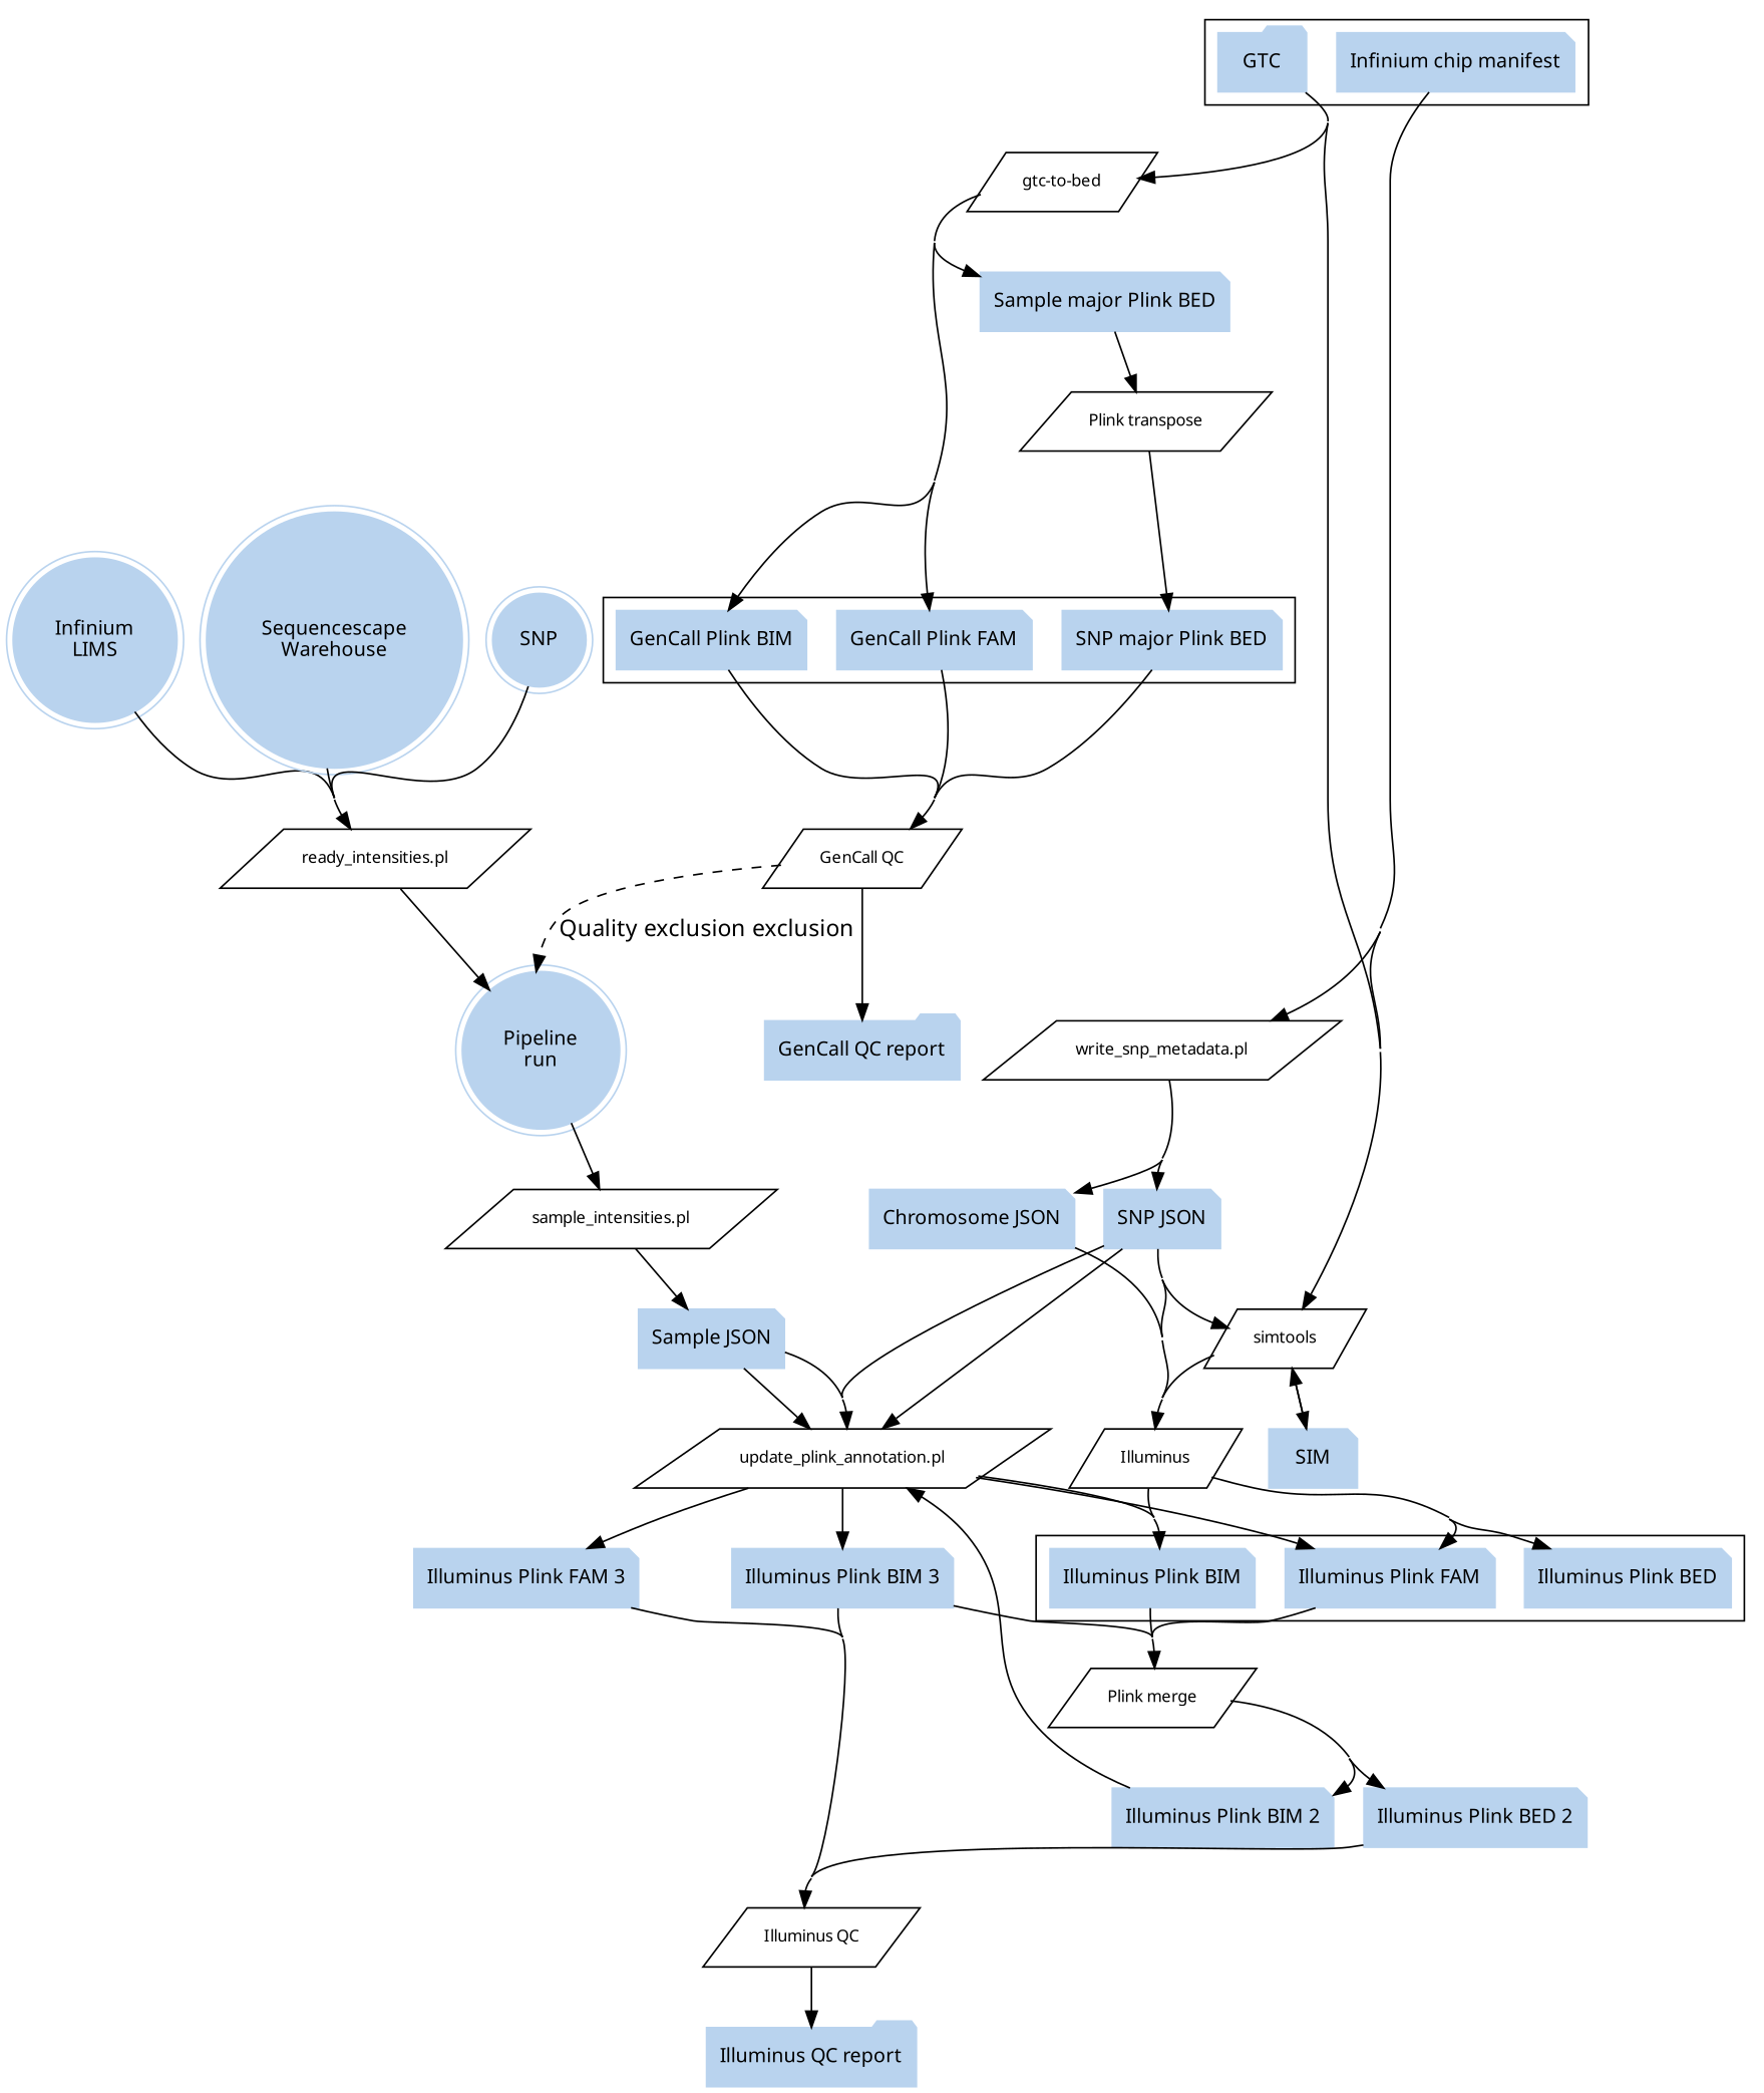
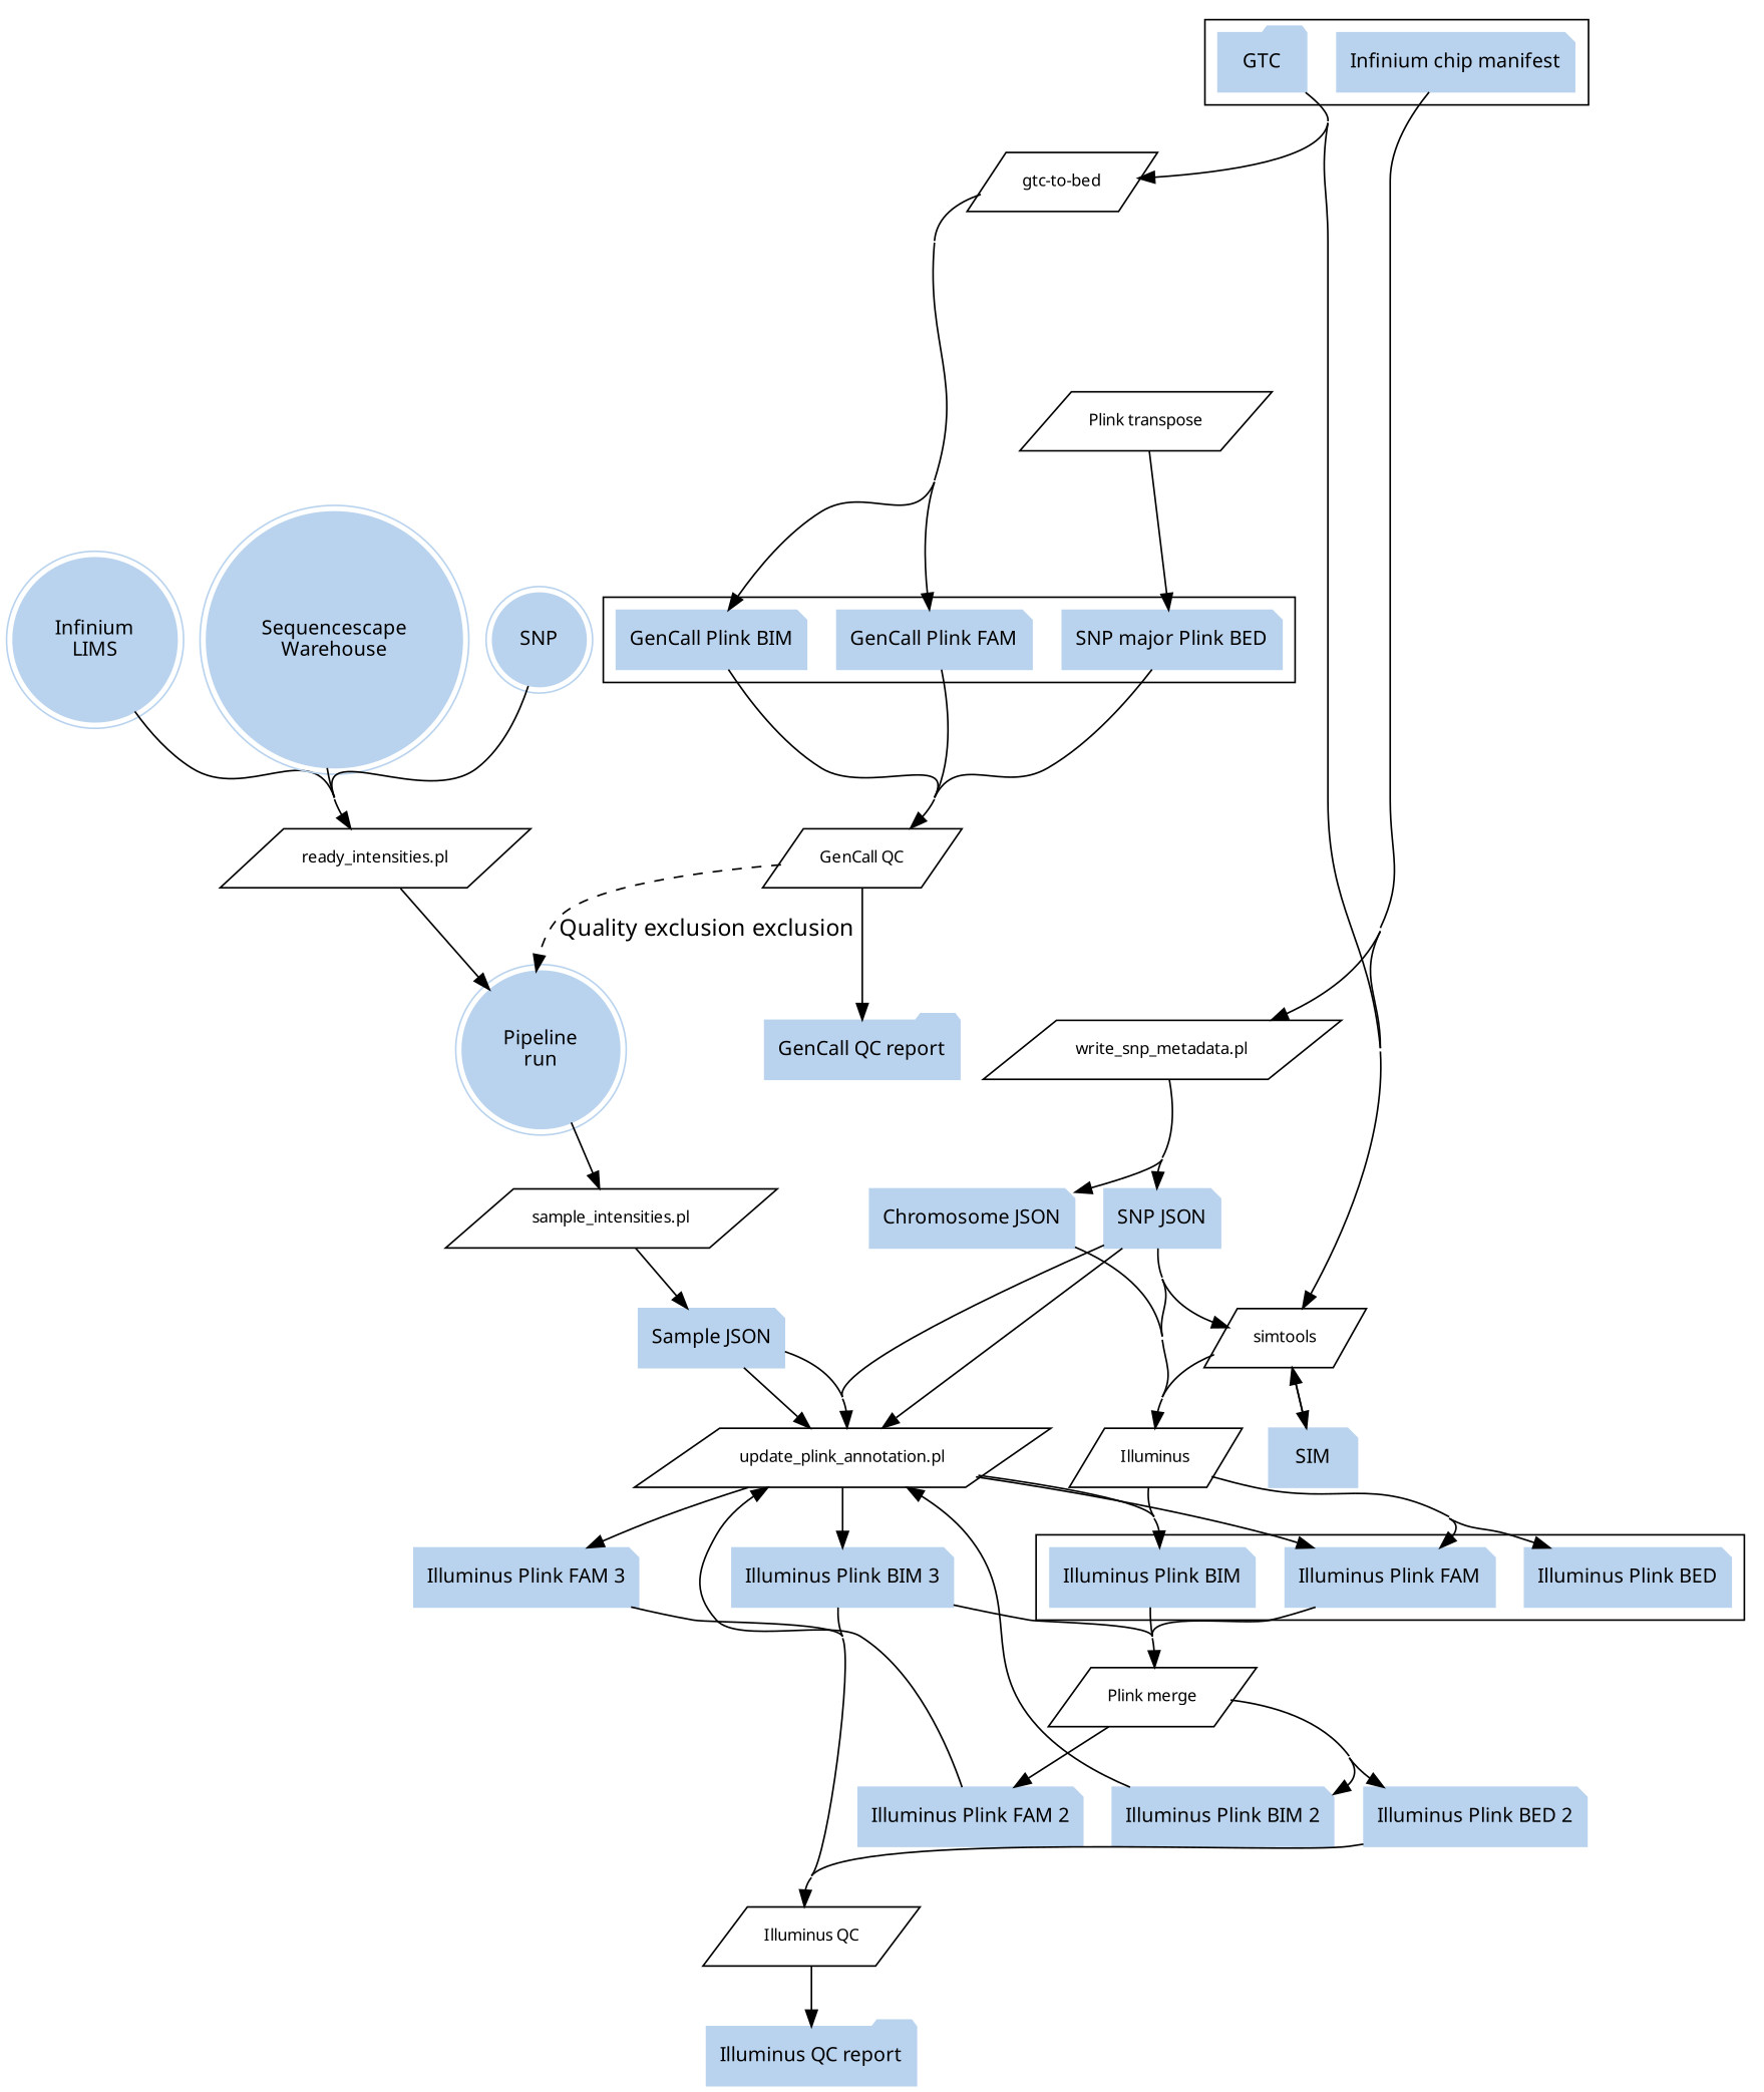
  digraph {
    concentrate=true
    node [color=slategray2 fontname="Sans-serif" fontsize=12.0 shape=note style=filled]
    edge [fontname="Sans-serif"]
    "Infinium chip manifest"
    GTC [shape=folder]
    "SNP major Plink BED"
    "GenCall Plink BIM"
    "GenCall Plink FAM"
    "Illuminus Plink BED"
    "Illuminus Plink BIM"
    "Illuminus Plink FAM"
    "write_snp_metadata.pl" [fontsize=10.0 shape=parallelogram color="" style=""]
    simtools [fontsize=10.0 shape=parallelogram color="" style=""]
    "gtc-to-bed" [fontsize=10.0 shape=parallelogram color="" style=""]
    "GenCall QC" [fontsize=10.0 shape=parallelogram color="" style=""]
    "Plink merge" [fontsize=10.0 shape=parallelogram color="" style=""]
    "sample_intensities.pl" [fontsize=10.0 shape=parallelogram color="" style=""]
    "Sample JSON"
    "update_plink_annotation.pl" [fontsize=10.0 shape=parallelogram color="" style=""]
    n17 [fontsize=10.0 label="ready_intensities.pl" shape=parallelogram color="" style=""]
    "Pipeline\nrun" [shape=doublecircle]
    "SNP JSON"
    "Chromosome JSON"
    Illuminus [fontsize=10.0 shape=parallelogram color="" style=""]
-   "Sample major Plink BED"
    "Plink transpose" [fontsize=10.0 shape=parallelogram color="" style=""]
    SIM
    "Illuminus Plink BIM 3"
    "Illuminus Plink FAM 3"
    "Illuminus QC" [fontsize=10.0 shape=parallelogram color="" style=""]
    "GenCall QC report" [shape=folder]
    "Illuminus QC report" [shape=folder]
    "Illuminus Plink BED 2"
    "Illuminus Plink BIM 2"
+   "Illuminus Plink FAM 2"
    "Infinium\nLIMS" [shape=doublecircle]
    "Sequencescape\nWarehouse" [shape=doublecircle]
    SNP [shape=doublecircle]
    subgraph cluster_1 {
      "Infinium chip manifest"
      GTC
    }
    subgraph cluster_2 {
      "SNP major Plink BED"
      "GenCall Plink BIM"
      "GenCall Plink FAM"
    }
    subgraph cluster_3 {
      "Illuminus Plink BED"
      "Illuminus Plink BIM"
      "Illuminus Plink FAM"
    }
    "Infinium chip manifest" -> "write_snp_metadata.pl"
    "Infinium chip manifest" -> simtools
    GTC -> simtools
    GTC -> "gtc-to-bed"
    "SNP major Plink BED" -> "GenCall QC"
    "GenCall Plink BIM" -> "GenCall QC"
    "GenCall Plink FAM" -> "GenCall QC"
    "Illuminus Plink BIM" -> "Plink merge"
    "Illuminus Plink FAM" -> "Plink merge"
    "write_snp_metadata.pl" -> "SNP JSON"
    "write_snp_metadata.pl" -> "Chromosome JSON"
    simtools -> Illuminus
    simtools -> SIM
    "gtc-to-bed" -> "GenCall Plink BIM"
    "gtc-to-bed" -> "GenCall Plink FAM"
-   "gtc-to-bed" -> "Sample major Plink BED"
    "GenCall QC" -> "Pipeline\nrun" [label="Quality exclusion exclusion" style=dashed]
    "GenCall QC" -> "GenCall QC report"
    "Plink merge" -> "Illuminus Plink BED 2"
    "Plink merge" -> "Illuminus Plink BIM 2"
+   "Plink merge" -> "Illuminus Plink FAM 2"
    "sample_intensities.pl" -> "Sample JSON"
    "Sample JSON" -> "update_plink_annotation.pl"
    "Sample JSON" -> "update_plink_annotation.pl"
    "update_plink_annotation.pl" -> "Illuminus Plink BIM"
    "update_plink_annotation.pl" -> "Illuminus Plink FAM"
    "update_plink_annotation.pl" -> "Illuminus Plink BIM 3"
    "update_plink_annotation.pl" -> "Illuminus Plink FAM 3"
    n17 -> "Pipeline\nrun"
    "Pipeline\nrun" -> "sample_intensities.pl"
    "SNP JSON" -> simtools
    "SNP JSON" -> "update_plink_annotation.pl"
    "SNP JSON" -> "update_plink_annotation.pl"
    "SNP JSON" -> Illuminus
    "Chromosome JSON" -> Illuminus
    Illuminus -> "Illuminus Plink BED"
    Illuminus -> "Illuminus Plink BIM"
    Illuminus -> "Illuminus Plink FAM"
-   "Sample major Plink BED" -> "Plink transpose"
    "Plink transpose" -> "SNP major Plink BED"
    SIM -> simtools
    "Illuminus Plink BIM 3" -> "Plink merge"
    "Illuminus Plink BIM 3" -> "Illuminus QC"
    "Illuminus Plink FAM 3" -> "Illuminus QC"
    "Illuminus QC" -> "Illuminus QC report"
    "Illuminus Plink BED 2" -> "Illuminus QC"
    "Illuminus Plink BIM 2" -> "update_plink_annotation.pl"
+   "Illuminus Plink FAM 2" -> "update_plink_annotation.pl"
    "Infinium\nLIMS" -> n17
    "Sequencescape\nWarehouse" -> n17
    SNP -> n17
  }
